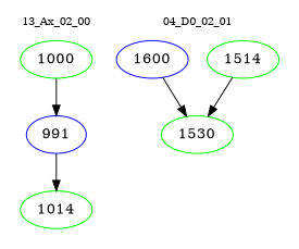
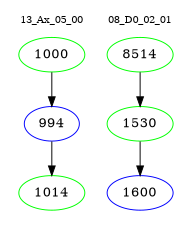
  digraph {
    node [color=green]
    edge [color=black]
    n1 [label=1000]
-   n2 [color=blue label=991]
+   n2 [color=blue label=994]
    n3 [label=1014]
    n4 [label=1530]
-   n5 [label=1514]
+   n5 [label=8514]
    n6 [color=blue label=1600]
    subgraph cluster_1 {
      color=white
      fontsize=10
-     label="13_Ax_02_00"
+     label="13_Ax_05_00"
      n1
      n2
      n3
    }
    subgraph cluster_2 {
      color=white
      fontsize=10
-     label="04_D0_02_01"
+     label="08_D0_02_01"
      n4
      n5
      n6
    }
    n1 -> n2
    n2 -> n3
-   n6 -> n4
+   n4 -> n6
    n5 -> n4
  }
